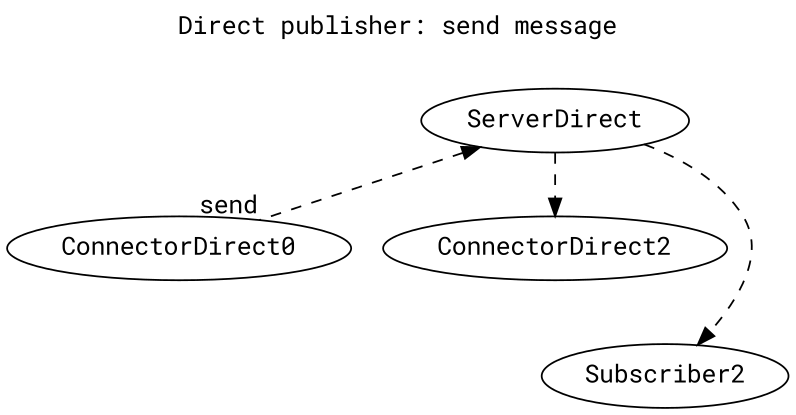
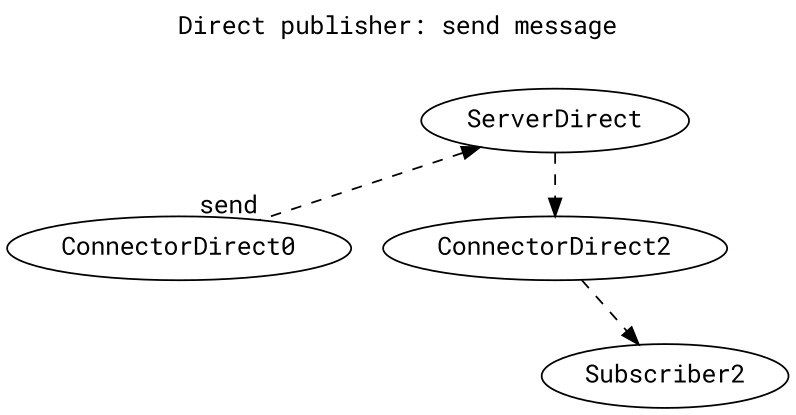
  digraph {
    fontname="Roboto Mono"
    label="Direct publisher: send message"
    labelloc=t
    node [fontname="Roboto Mono"]
    edge [fontname="Roboto Mono" style=dashed]
    n1 [label=ConnectorDirect0]
    ServerDirect
    ConnectorDirect2
    Subscriber2
    ServerDirect -> n1 [dir=back headlabel=send]
    ServerDirect -> ConnectorDirect2
-   ServerDirect -> Subscriber2
+   ConnectorDirect2 -> Subscriber2
  }
